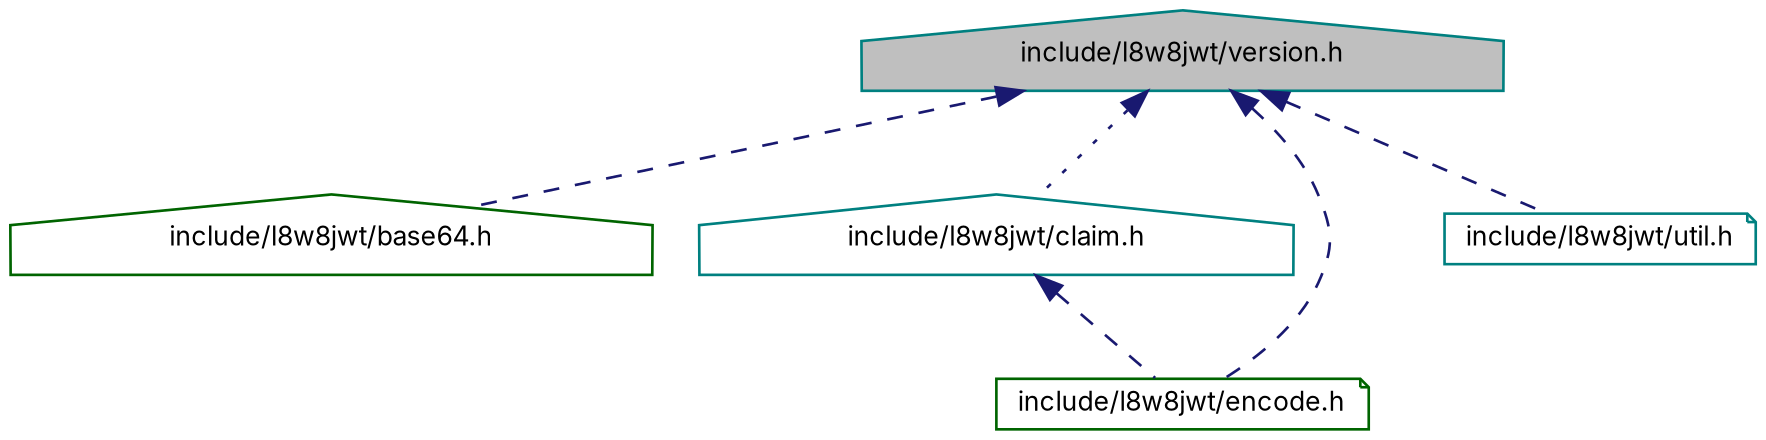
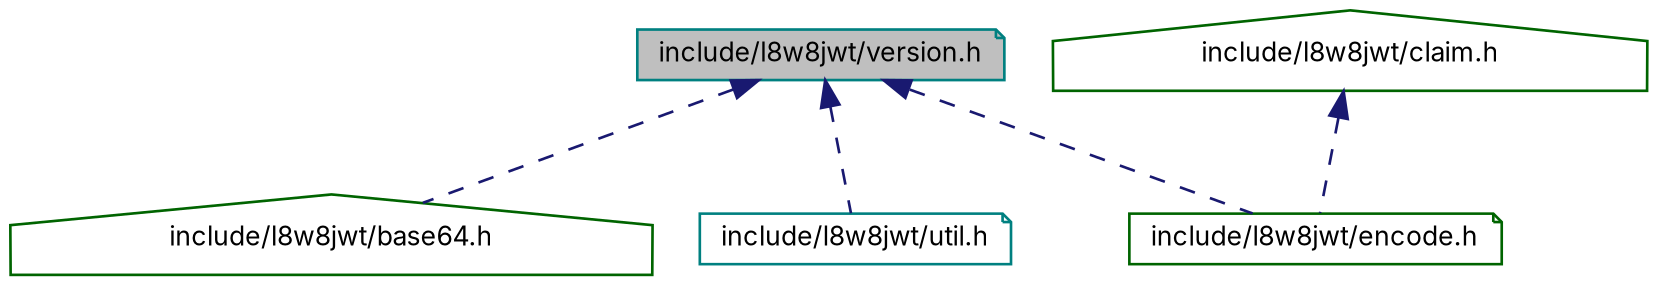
  digraph {
    fontname=Inter
    node [color=darkgreen fillcolor=white fontname=Inter fontsize=10 shape=house style=filled]
    edge [color=midnightblue dir=back fontname=Inter fontsize=10 labelfontname=Helvetica labelfontsize=10 style=dashed]
-   n1 [color=teal fillcolor=grey75 fontcolor=black height=0.2 label="include/l8w8jwt/version.h" width=0.4]
+   n1 [color=teal fillcolor=grey75 fontcolor=black height=0.2 label="include/l8w8jwt/version.h" shape=note width=0.4]
    n2 [height=0.2 label="include/l8w8jwt/base64.h" width=0.4]
-   n3 [color=teal height=0.2 label="include/l8w8jwt/claim.h" width=0.4]
+   n3 [height=0.2 label="include/l8w8jwt/claim.h" width=0.4]
    n4 [height=0.2 label="include/l8w8jwt/encode.h" shape=note width=0.4]
    n5 [color=teal height=0.2 label="include/l8w8jwt/util.h" shape=note width=0.4]
    n1 -> n2
-   n1 -> n3 [style=dotted]
    n1 -> n4
    n1 -> n5
    n3 -> n4
  }
